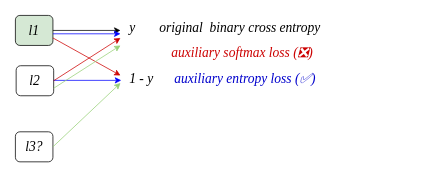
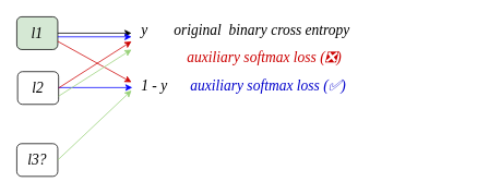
  <mxCell id="0" />
  <mxCell id="1" parent="0" />
  <mxCell id="2" value="&lt;i&gt;&lt;font style=&quot;font-size: 18px;&quot; face=&quot;Georgia&quot;&gt;l1&lt;/font&gt;&lt;/i&gt;" style="rounded=1;whiteSpace=wrap;html=1;fillColor=#d5e8d4;" parent="1" vertex="1"><mxGeometry x="20" y="20" width="50" height="40" as="geometry" /></mxCell>
  <mxCell id="3" value="" style="endArrow=classic;html=1;rounded=0;exitX=1;exitY=0.5;exitDx=0;exitDy=0;" parent="1" source="2" edge="1"><mxGeometry width="50" height="50" relative="1" as="geometry"><mxPoint x="110" y="50" as="sourcePoint" /><mxPoint x="160" y="40" as="targetPoint" /></mxGeometry></mxCell>
  <mxCell id="4" value="&lt;div style=&quot;text-align: center;&quot;&gt;&lt;span style=&quot;background-color: initial; font-size: 18px;&quot;&gt;&lt;font face=&quot;Georgia&quot;&gt;&lt;i&gt;y&lt;/i&gt;&lt;/font&gt;&lt;/span&gt;&lt;/div&gt;" style="text;whiteSpace=wrap;html=1;" parent="1" vertex="1"><mxGeometry x="170" y="20" width="50" height="50" as="geometry" /></mxCell>
  <mxCell id="5" value="&lt;div style=&quot;text-align: center;&quot;&gt;&lt;span style=&quot;background-color: initial; font-size: 18px;&quot;&gt;&lt;font face=&quot;Georgia&quot;&gt;&lt;i&gt;original&amp;nbsp; binary cross entropy&lt;/i&gt;&lt;/font&gt;&lt;/span&gt;&lt;/div&gt;" style="text;whiteSpace=wrap;html=1;" parent="1" vertex="1"><mxGeometry x="210" y="20" width="330" height="50" as="geometry" /></mxCell>
  <mxCell id="6" value="&lt;i&gt;&lt;font style=&quot;font-size: 18px;&quot; face=&quot;Georgia&quot;&gt;l2&lt;/font&gt;&lt;/i&gt;" style="rounded=1;whiteSpace=wrap;html=1;" parent="1" vertex="1"><mxGeometry x="21" y="87" width="50" height="40" as="geometry" /></mxCell>
  <mxCell id="7" value="" style="endArrow=classic;html=1;rounded=0;exitX=1;exitY=0.5;exitDx=0;exitDy=0;strokeColor=#0000FF;" parent="1" edge="1"><mxGeometry width="50" height="50" relative="1" as="geometry"><mxPoint x="71" y="106.5" as="sourcePoint" /><mxPoint x="161" y="106.5" as="targetPoint" /></mxGeometry></mxCell>
  <mxCell id="8" value="&lt;div style=&quot;text-align: center;&quot;&gt;&lt;font face=&quot;Georgia&quot;&gt;&lt;span style=&quot;font-size: 18px;&quot;&gt;&lt;i&gt;1 - y&lt;/i&gt;&lt;/span&gt;&lt;/font&gt;&lt;/div&gt;" style="text;whiteSpace=wrap;html=1;" parent="1" vertex="1"><mxGeometry x="170" y="87" width="50" height="50" as="geometry" /></mxCell>
  <mxCell id="9" value="" style="endArrow=classic;html=1;rounded=0;exitX=1;exitY=0.5;exitDx=0;exitDy=0;strokeColor=#0000FF;" parent="1" edge="1"><mxGeometry width="50" height="50" relative="1" as="geometry"><mxPoint x="70" y="44.5" as="sourcePoint" /><mxPoint x="160" y="44.5" as="targetPoint" /></mxGeometry></mxCell>
- <mxCell id="10" value="&lt;font color=&quot;#0000cc&quot; face=&quot;Georgia&quot;&gt;&lt;span style=&quot;font-size: 18px;&quot;&gt;&lt;i&gt;auxiliary entropy loss (✅)&lt;/i&gt;&lt;/span&gt;&lt;/font&gt;" style="text;whiteSpace=wrap;html=1;" parent="1" vertex="1"><mxGeometry x="230" y="87" width="330" height="50" as="geometry" /></mxCell>
+ <mxCell id="10" value="&lt;font color=&quot;#0000cc&quot; face=&quot;Georgia&quot;&gt;&lt;span style=&quot;font-size: 18px;&quot;&gt;&lt;i&gt;auxiliary softmax loss (✅)&lt;/i&gt;&lt;/span&gt;&lt;/font&gt;" style="text;whiteSpace=wrap;html=1;" parent="1" vertex="1"><mxGeometry x="230" y="87" width="330" height="50" as="geometry" /></mxCell>
  <mxCell id="11" value="" style="endArrow=classic;html=1;rounded=0;exitX=1;exitY=0.5;exitDx=0;exitDy=0;strokeColor=#CC0000;" parent="1" source="6" edge="1"><mxGeometry width="50" height="50" relative="1" as="geometry"><mxPoint x="80" y="100" as="sourcePoint" /><mxPoint x="160" y="50" as="targetPoint" /></mxGeometry></mxCell>
  <mxCell id="12" value="" style="endArrow=classic;html=1;rounded=0;exitX=1;exitY=0.75;exitDx=0;exitDy=0;strokeColor=#CC0000;" parent="1" source="2" edge="1"><mxGeometry width="50" height="50" relative="1" as="geometry"><mxPoint x="81" y="117" as="sourcePoint" /><mxPoint x="160" y="100" as="targetPoint" /></mxGeometry></mxCell>
  <mxCell id="13" value="&lt;font color=&quot;#cc0000&quot; face=&quot;Georgia&quot;&gt;&lt;span style=&quot;font-size: 18px;&quot;&gt;&lt;i style=&quot;&quot;&gt;auxiliary softmax loss (❎)&lt;/i&gt;&lt;/span&gt;&lt;/font&gt;" style="text;whiteSpace=wrap;html=1;" parent="1" vertex="1"><mxGeometry x="226" y="53" width="330" height="50" as="geometry" /></mxCell>
  <mxCell id="14" value="&lt;i&gt;&lt;font style=&quot;font-size: 18px;&quot; face=&quot;Georgia&quot;&gt;l3?&lt;/font&gt;&lt;/i&gt;" style="rounded=1;whiteSpace=wrap;html=1;" parent="1" vertex="1"><mxGeometry x="20" y="175" width="50" height="40" as="geometry" /></mxCell>
  <mxCell id="15" value="" style="endArrow=classic;html=1;rounded=0;exitX=1;exitY=0.5;exitDx=0;exitDy=0;strokeColor=#97D077;" parent="1" edge="1"><mxGeometry width="50" height="50" relative="1" as="geometry"><mxPoint x="71" y="117" as="sourcePoint" /><mxPoint x="160" y="60" as="targetPoint" /></mxGeometry></mxCell>
  <mxCell id="16" value="" style="endArrow=classic;html=1;rounded=0;exitX=1;exitY=0.5;exitDx=0;exitDy=0;strokeColor=#97D077;" parent="1" source="14" edge="1"><mxGeometry width="50" height="50" relative="1" as="geometry"><mxPoint x="81" y="127" as="sourcePoint" /><mxPoint x="160" y="110" as="targetPoint" /></mxGeometry></mxCell>
